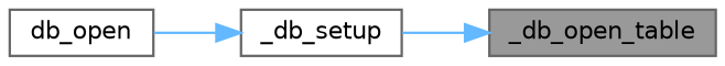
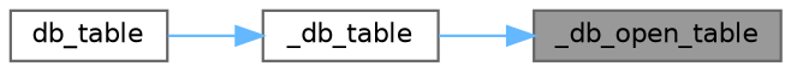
  digraph {
    rankdir=RL
    node [color=grey40 fillcolor=white fontname=Helvetica fontsize=10 shape=box style=filled]
    edge [color=steelblue1 dir=back fontname=Helvetica fontsize=10 labelfontname=Helvetica labelfontsize=10 style=solid]
    n1 [color=gray40 fillcolor=grey60 fontcolor=black height=0.2 label=_db_open_table width=0.4]
-   n2 [height=0.2 label=_db_setup width=0.4]
-   n3 [height=0.2 label=db_open width=0.4]
+   n2 [height=0.2 label=_db_table width=0.4]
+   n3 [height=0.2 label=db_table width=0.4]
    n1 -> n2
    n2 -> n3
  }
